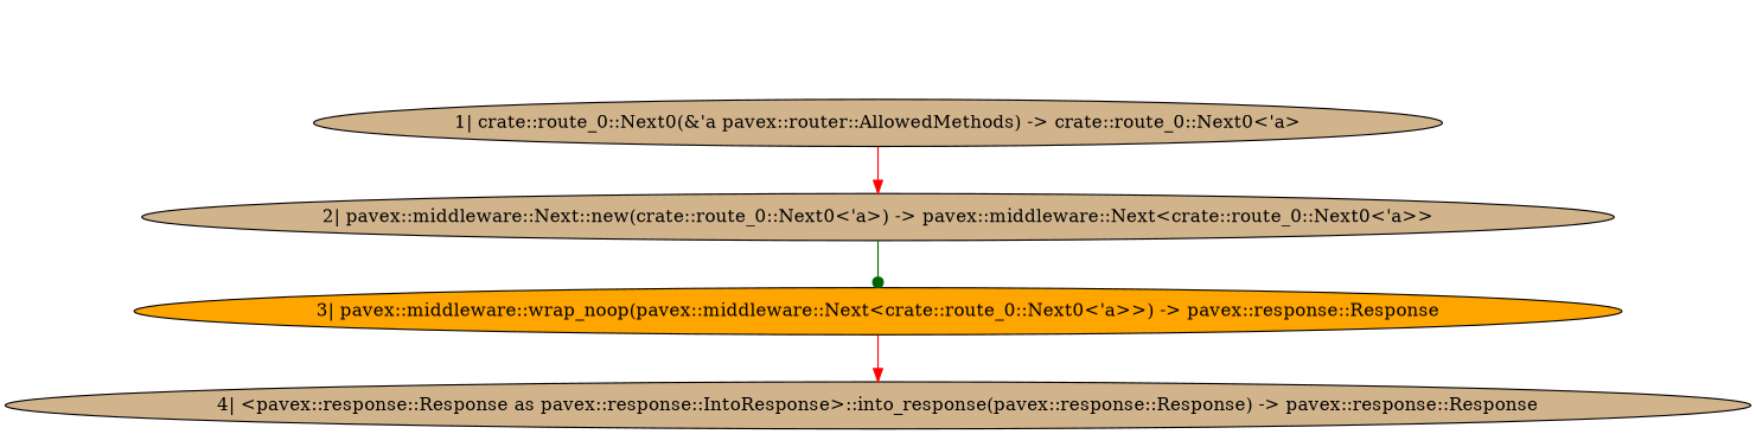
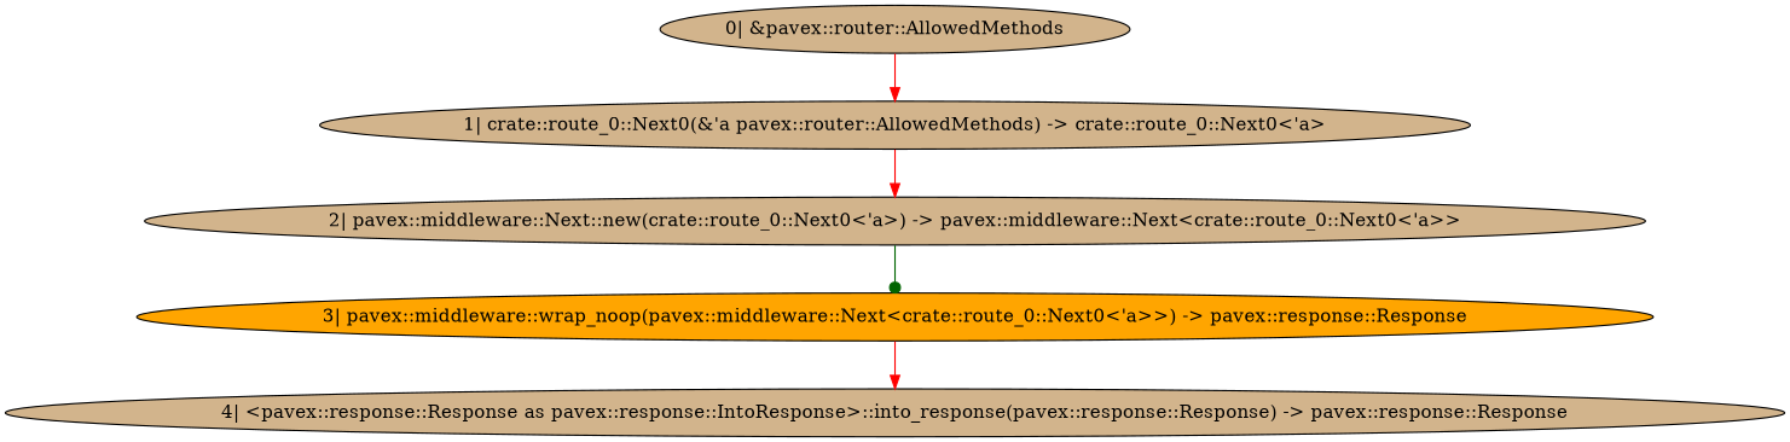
  digraph {
    node [style=filled fillcolor=tan]
    edge [color=red arrowhead=normal]
+   n1 [label="0| &pavex::router::AllowedMethods"]
    n2 [label="1| crate::route_0::Next0(&'a pavex::router::AllowedMethods) -> crate::route_0::Next0<'a>"]
    n3 [label="2| pavex::middleware::Next::new(crate::route_0::Next0<'a>) -> pavex::middleware::Next<crate::route_0::Next0<'a>>"]
    n4 [label="3| pavex::middleware::wrap_noop(pavex::middleware::Next<crate::route_0::Next0<'a>>) -> pavex::response::Response" fillcolor=orange]
    n5 [label="4| <pavex::response::Response as pavex::response::IntoResponse>::into_response(pavex::response::Response) -> pavex::response::Response"]
+   n1 -> n2
    n2 -> n3
    n3 -> n4 [color=darkgreen arrowhead=dot]
    n4 -> n5
  }
